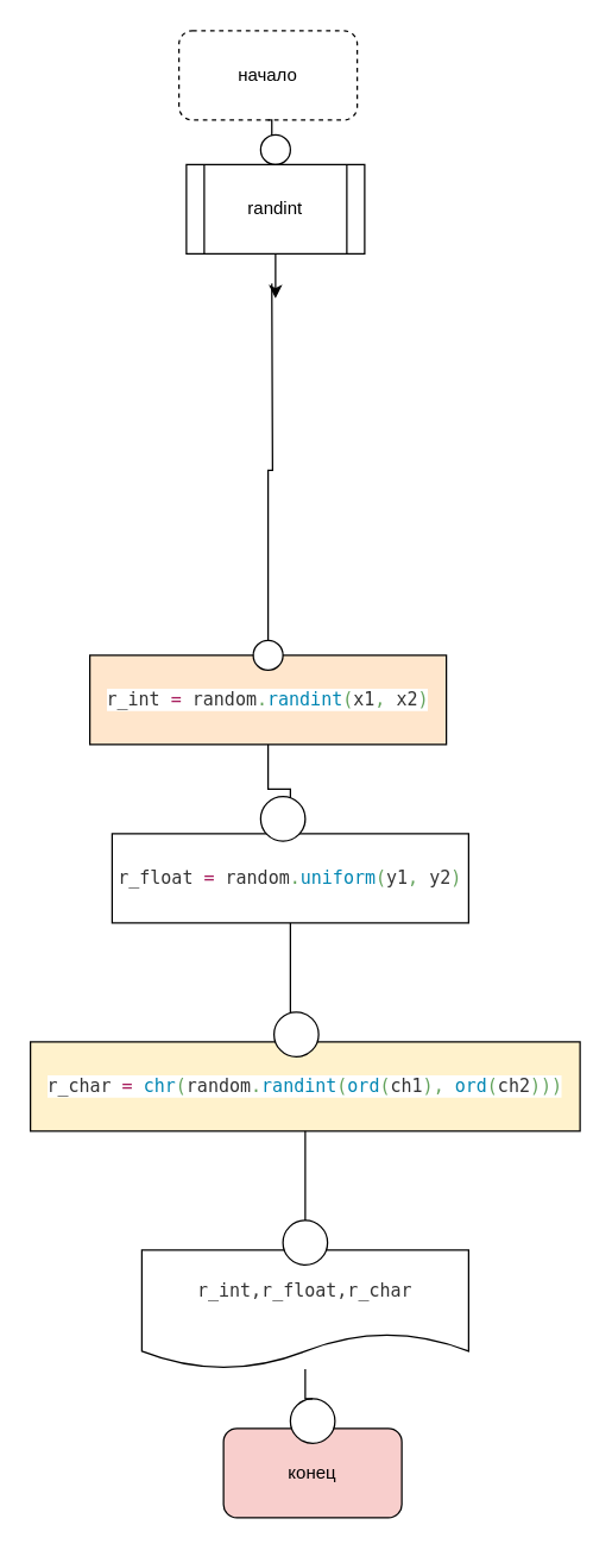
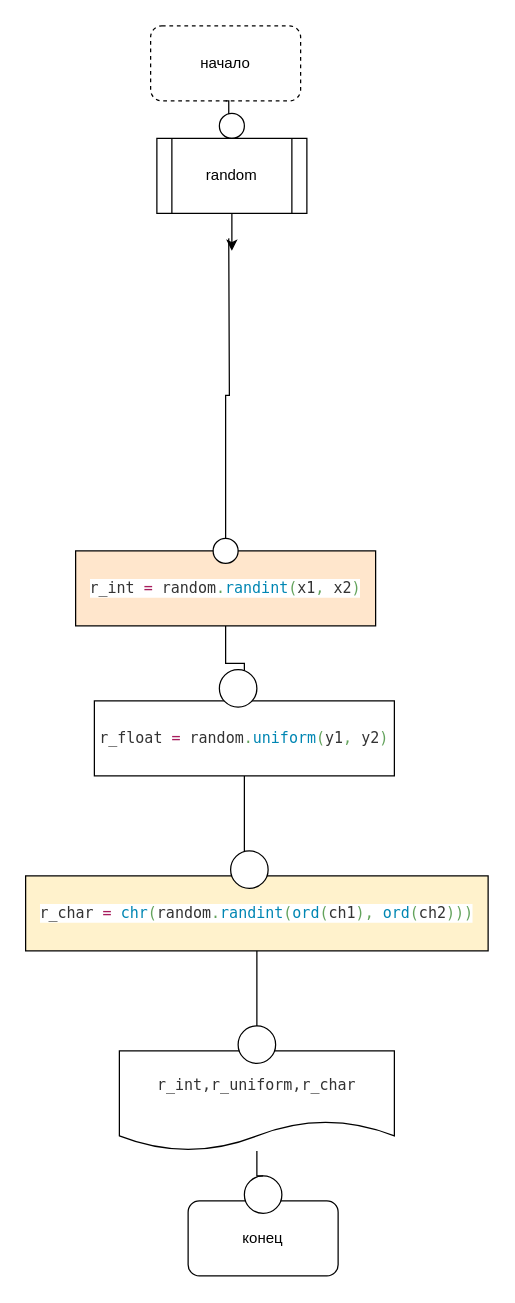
  <mxCell id="0" />
  <mxCell id="1" parent="0" />
  <mxCell id="2" value="&lt;font style=&quot;vertical-align: inherit&quot;&gt;&lt;font style=&quot;vertical-align: inherit&quot;&gt;начало&lt;/font&gt;&lt;/font&gt;" style="rounded=1;whiteSpace=wrap;html=1;dashed=1;" vertex="1" parent="1"><mxGeometry x="120" y="20" width="120" height="60" as="geometry" /></mxCell>
  <mxCell id="3" style="edgeStyle=orthogonalEdgeStyle;rounded=0;orthogonalLoop=1;jettySize=auto;html=1;entryX=0.5;entryY=0;entryDx=0;entryDy=0;" edge="1" parent="1" target="5"><mxGeometry relative="1" as="geometry"><mxPoint x="182.5" y="190" as="sourcePoint" /></mxGeometry></mxCell>
  <mxCell id="4" style="edgeStyle=orthogonalEdgeStyle;rounded=0;orthogonalLoop=1;jettySize=auto;html=1;exitX=0.5;exitY=1;exitDx=0;exitDy=0;entryX=0.5;entryY=0;entryDx=0;entryDy=0;endArrow=diamond;" edge="1" parent="1" source="5" target="7"><mxGeometry relative="1" as="geometry" /></mxCell>
  <mxCell id="5" value="&lt;pre style=&quot;background-color: #ffffff ; color: #333333 ; font-family: &amp;#34;jetbrains mono&amp;#34; , monospace ; font-size: 9 8pt&quot;&gt;&lt;pre style=&quot;font-family: &amp;#34;jetbrains mono&amp;#34; , monospace&quot;&gt;&lt;pre style=&quot;font-family: &amp;#34;jetbrains mono&amp;#34; , monospace&quot;&gt;r_int &lt;span style=&quot;color: #a71d5d&quot;&gt;= &lt;/span&gt;random&lt;span style=&quot;color: #63a35c&quot;&gt;.&lt;/span&gt;&lt;span style=&quot;color: #0086b3&quot;&gt;randint&lt;/span&gt;&lt;span style=&quot;color: #63a35c&quot;&gt;(&lt;/span&gt;x1&lt;span style=&quot;color: #63a35c&quot;&gt;, &lt;/span&gt;x2&lt;span style=&quot;color: #63a35c&quot;&gt;)&lt;/span&gt;&lt;/pre&gt;&lt;/pre&gt;&lt;/pre&gt;" style="rounded=0;whiteSpace=wrap;html=1;fillColor=#ffe6cc;" vertex="1" parent="1"><mxGeometry x="60" y="440" width="240" height="60" as="geometry" /></mxCell>
  <mxCell id="6" style="edgeStyle=orthogonalEdgeStyle;rounded=0;orthogonalLoop=1;jettySize=auto;html=1;exitX=0.5;exitY=1;exitDx=0;exitDy=0;entryX=0.5;entryY=0;entryDx=0;entryDy=0;startArrow=none;" edge="1" parent="1" source="19" target="13"><mxGeometry relative="1" as="geometry" /></mxCell>
  <mxCell id="7" value="&lt;pre style=&quot;background-color: #ffffff ; color: #333333 ; font-family: &amp;#34;jetbrains mono&amp;#34; , monospace ; font-size: 9 8pt&quot;&gt;&lt;pre style=&quot;font-family: &amp;#34;jetbrains mono&amp;#34; , monospace&quot;&gt;r_float &lt;span style=&quot;color: #a71d5d&quot;&gt;= &lt;/span&gt;random&lt;span style=&quot;color: #63a35c&quot;&gt;.&lt;/span&gt;&lt;span style=&quot;color: #0086b3&quot;&gt;uniform&lt;/span&gt;&lt;span style=&quot;color: #63a35c&quot;&gt;(&lt;/span&gt;y1&lt;span style=&quot;color: #63a35c&quot;&gt;, &lt;/span&gt;y2&lt;span style=&quot;color: #63a35c&quot;&gt;)&lt;/span&gt;&lt;/pre&gt;&lt;/pre&gt;" style="rounded=0;whiteSpace=wrap;html=1;" vertex="1" parent="1"><mxGeometry x="75" y="560" width="240" height="60" as="geometry" /></mxCell>
  <mxCell id="8" value="" style="edgeStyle=orthogonalEdgeStyle;rounded=0;orthogonalLoop=1;jettySize=auto;html=1;exitX=0.5;exitY=1;exitDx=0;exitDy=0;entryX=0.5;entryY=0;entryDx=0;entryDy=0;endArrow=none;" edge="1" parent="1" source="2"><mxGeometry relative="1" as="geometry"><mxPoint x="180" y="80" as="sourcePoint" /><mxPoint x="182.5" y="110" as="targetPoint" /></mxGeometry></mxCell>
  <mxCell id="9" value="" style="ellipse;whiteSpace=wrap;html=1;aspect=fixed;" vertex="1" parent="1"><mxGeometry x="175" y="90" width="20" height="20" as="geometry" /></mxCell>
  <mxCell id="10" value="" style="ellipse;whiteSpace=wrap;html=1;aspect=fixed;" vertex="1" parent="1"><mxGeometry x="170" y="430" width="20" height="20" as="geometry" /></mxCell>
  <mxCell id="11" value="" style="ellipse;whiteSpace=wrap;html=1;aspect=fixed;" vertex="1" parent="1"><mxGeometry x="175" y="535" width="30" height="30" as="geometry" /></mxCell>
  <mxCell id="12" value="" style="edgeStyle=orthogonalEdgeStyle;rounded=0;orthogonalLoop=1;jettySize=auto;html=1;startArrow=none;" edge="1" parent="1" source="17" target="14"><mxGeometry relative="1" as="geometry" /></mxCell>
- <mxCell id="13" value="&lt;pre style=&quot;background-color: #ffffff ; color: #333333 ; font-family: &amp;#34;jetbrains mono&amp;#34; , monospace ; font-size: 9 8pt&quot;&gt;&lt;pre style=&quot;font-family: &amp;#34;jetbrains mono&amp;#34; , monospace&quot;&gt;r_int,r_float,r_char&lt;/pre&gt;&lt;/pre&gt;" style="shape=document;whiteSpace=wrap;html=1;boundedLbl=1;" vertex="1" parent="1"><mxGeometry x="95" y="840" width="220" height="80" as="geometry" /></mxCell>
- <mxCell id="14" value="конец" style="rounded=1;whiteSpace=wrap;html=1;fillColor=#f8cecc;" vertex="1" parent="1"><mxGeometry x="150" y="960" width="120" height="60" as="geometry" /></mxCell>
+ <mxCell id="13" value="&lt;pre style=&quot;background-color: #ffffff ; color: #333333 ; font-family: &amp;#34;jetbrains mono&amp;#34; , monospace ; font-size: 9 8pt&quot;&gt;&lt;pre style=&quot;font-family: &amp;#34;jetbrains mono&amp;#34; , monospace&quot;&gt;r_int,r_uniform,r_char&lt;/pre&gt;&lt;/pre&gt;" style="shape=document;whiteSpace=wrap;html=1;boundedLbl=1;" vertex="1" parent="1"><mxGeometry x="95" y="840" width="220" height="80" as="geometry" /></mxCell>
+ <mxCell id="14" value="конец" style="rounded=1;whiteSpace=wrap;html=1;" vertex="1" parent="1"><mxGeometry x="150" y="960" width="120" height="60" as="geometry" /></mxCell>
  <mxCell id="15" style="edgeStyle=orthogonalEdgeStyle;rounded=0;orthogonalLoop=1;jettySize=auto;html=1;exitX=0.5;exitY=1;exitDx=0;exitDy=0;" edge="1" parent="1" source="16"><mxGeometry relative="1" as="geometry"><mxPoint x="185" y="200" as="targetPoint" /></mxGeometry></mxCell>
- <mxCell id="16" value="randint" style="shape=process;whiteSpace=wrap;html=1;backgroundOutline=1;" vertex="1" parent="1"><mxGeometry x="125" y="110" width="120" height="60" as="geometry" /></mxCell>
+ <mxCell id="16" value="random" style="shape=process;whiteSpace=wrap;html=1;backgroundOutline=1;" vertex="1" parent="1"><mxGeometry x="125" y="110" width="120" height="60" as="geometry" /></mxCell>
  <mxCell id="17" value="" style="ellipse;whiteSpace=wrap;html=1;aspect=fixed;" vertex="1" parent="1"><mxGeometry x="195" y="940" width="30" height="30" as="geometry" /></mxCell>
  <mxCell id="18" value="" style="edgeStyle=orthogonalEdgeStyle;rounded=0;orthogonalLoop=1;jettySize=auto;html=1;endArrow=none;" edge="1" parent="1" source="13" target="17"><mxGeometry relative="1" as="geometry"><mxPoint x="200" y="565" as="sourcePoint" /><mxPoint x="210" y="830" as="targetPoint" /></mxGeometry></mxCell>
  <mxCell id="19" value="" style="ellipse;whiteSpace=wrap;html=1;aspect=fixed;" vertex="1" parent="1"><mxGeometry x="190" y="820" width="30" height="30" as="geometry" /></mxCell>
  <mxCell id="20" value="" style="edgeStyle=orthogonalEdgeStyle;rounded=0;orthogonalLoop=1;jettySize=auto;html=1;exitX=0.5;exitY=1;exitDx=0;exitDy=0;entryX=0.5;entryY=0;entryDx=0;entryDy=0;endArrow=none;" edge="1" parent="1" source="7" target="19"><mxGeometry relative="1" as="geometry"><mxPoint x="180" y="440" as="sourcePoint" /><mxPoint x="210" y="700" as="targetPoint" /></mxGeometry></mxCell>
  <mxCell id="21" value="&lt;pre style=&quot;background-color: #ffffff ; color: #333333 ; font-family: &amp;#34;jetbrains mono&amp;#34; , monospace ; font-size: 9 8pt&quot;&gt;r_char &lt;span style=&quot;color: #a71d5d&quot;&gt;= &lt;/span&gt;&lt;span style=&quot;color: #0086b3&quot;&gt;chr&lt;/span&gt;&lt;span style=&quot;color: #63a35c&quot;&gt;(&lt;/span&gt;random&lt;span style=&quot;color: #63a35c&quot;&gt;.&lt;/span&gt;&lt;span style=&quot;color: #0086b3&quot;&gt;randint&lt;/span&gt;&lt;span style=&quot;color: #63a35c&quot;&gt;(&lt;/span&gt;&lt;span style=&quot;color: #0086b3&quot;&gt;ord&lt;/span&gt;&lt;span style=&quot;color: #63a35c&quot;&gt;(&lt;/span&gt;ch1&lt;span style=&quot;color: #63a35c&quot;&gt;), &lt;/span&gt;&lt;span style=&quot;color: #0086b3&quot;&gt;ord&lt;/span&gt;&lt;span style=&quot;color: #63a35c&quot;&gt;(&lt;/span&gt;ch2&lt;span style=&quot;color: #63a35c&quot;&gt;)))&lt;/span&gt;&lt;/pre&gt;" style="rounded=0;whiteSpace=wrap;html=1;fillColor=#fff2cc;" vertex="1" parent="1"><mxGeometry x="20" y="700" width="370" height="60" as="geometry" /></mxCell>
  <mxCell id="22" value="" style="ellipse;whiteSpace=wrap;html=1;aspect=fixed;" vertex="1" parent="1"><mxGeometry x="184" y="680" width="30" height="30" as="geometry" /></mxCell>
